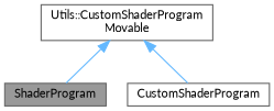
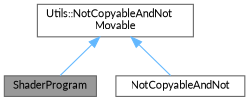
  digraph {
    fontname=Lato
    node [color=gray40 fillcolor=white fontname=Lato fontsize=10 shape=box style=filled]
    edge [color=steelblue1 dir=back fontname=Lato fontsize=10 labelfontname=Helvetica labelfontsize=10 style=solid]
    n1 [fillcolor=grey60 fontcolor=black height=0.2 label=ShaderProgram width=0.4]
-   n2 [height=0.2 label=CustomShaderProgram width=0.4]
-   n3 [height=0.2 label="Utils::CustomShaderProgram\lMovable" width=0.4]
+   n2 [height=0.2 label=NotCopyableAndNot width=0.4]
+   n3 [height=0.2 label="Utils::NotCopyableAndNot\lMovable" width=0.4]
    n3 -> n1
    n3 -> n2
  }
